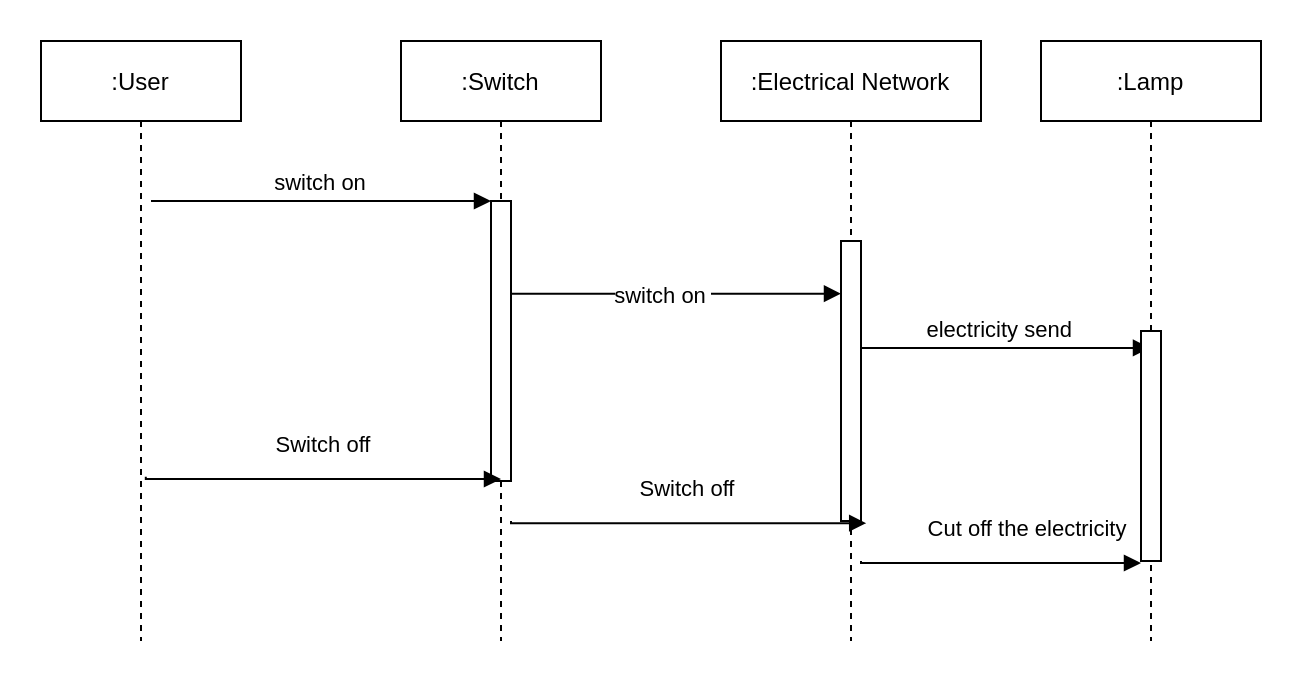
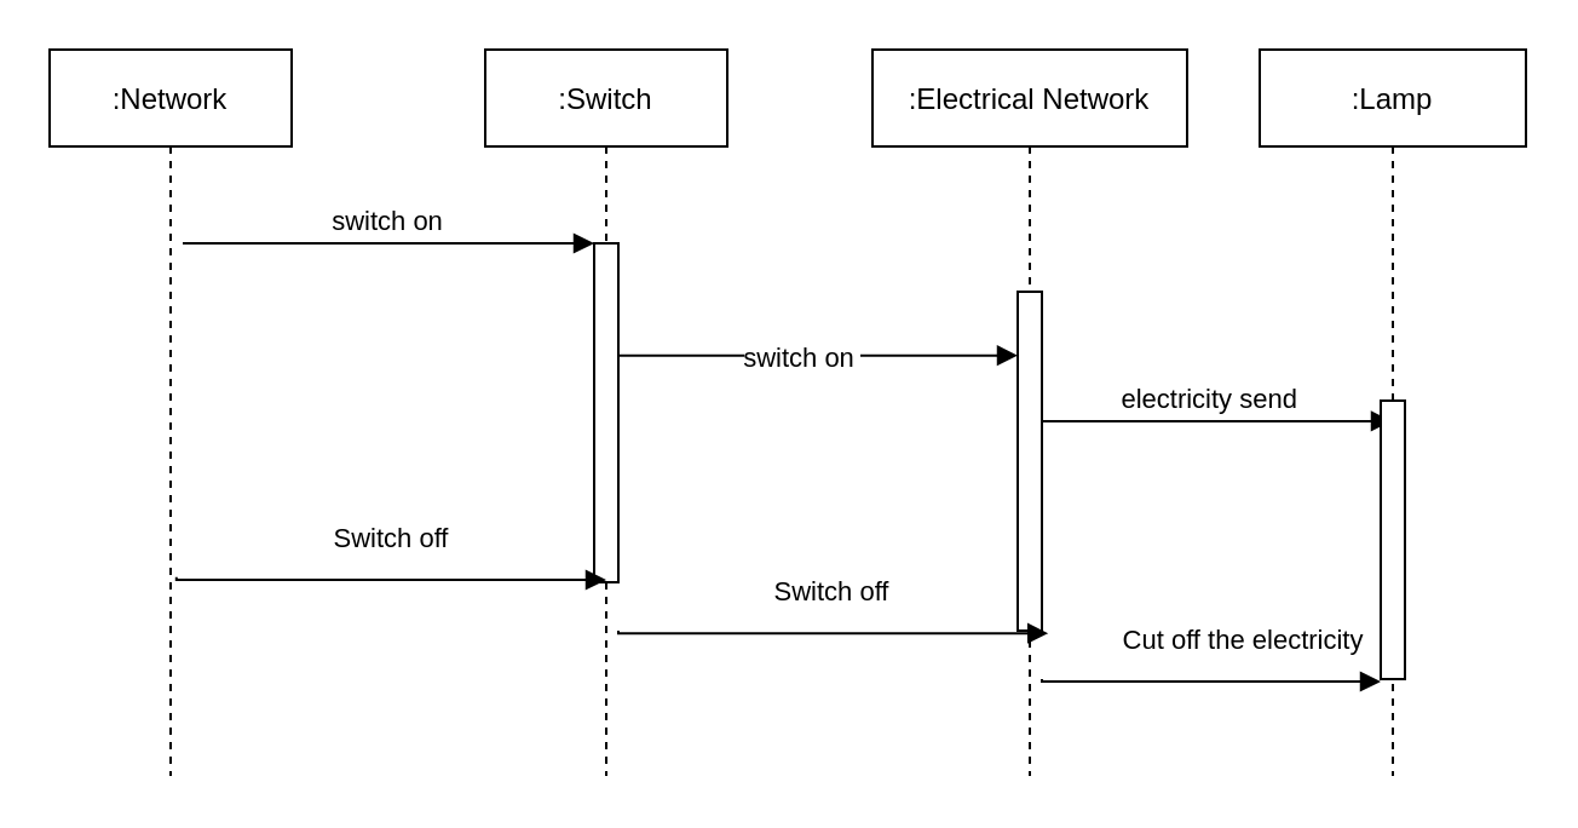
  <mxCell id="0" />
  <mxCell id="1" parent="0" />
- <mxCell id="2" value=":User" style="shape=umlLifeline;perimeter=lifelinePerimeter;container=1;collapsible=0;recursiveResize=0;rounded=0;shadow=0;strokeWidth=1;" parent="1" vertex="1"><mxGeometry x="20" y="20" width="100" height="300" as="geometry" /></mxCell>
+ <mxCell id="2" value=":Network" style="shape=umlLifeline;perimeter=lifelinePerimeter;container=1;collapsible=0;recursiveResize=0;rounded=0;shadow=0;strokeWidth=1;" parent="1" vertex="1"><mxGeometry x="20" y="20" width="100" height="300" as="geometry" /></mxCell>
  <mxCell id="3" value=":Switch" style="shape=umlLifeline;perimeter=lifelinePerimeter;container=1;collapsible=0;recursiveResize=0;rounded=0;shadow=0;strokeWidth=1;" parent="1" vertex="1"><mxGeometry x="200" y="20" width="100" height="300" as="geometry" /></mxCell>
  <mxCell id="4" value="" style="points=[];perimeter=orthogonalPerimeter;rounded=0;shadow=0;strokeWidth=1;" parent="3" vertex="1"><mxGeometry x="45" y="80" width="10" height="140" as="geometry" /></mxCell>
  <mxCell id="5" value="switch on" style="verticalAlign=bottom;endArrow=block;entryX=0;entryY=0;shadow=0;strokeWidth=1;" parent="1" target="4" edge="1"><mxGeometry relative="1" as="geometry"><mxPoint x="75" y="100" as="sourcePoint" /></mxGeometry></mxCell>
  <mxCell id="6" value="switch on" style="verticalAlign=bottom;endArrow=block;entryX=0;entryY=0.188;shadow=0;strokeWidth=1;entryDx=0;entryDy=0;entryPerimeter=0;" parent="1" source="4" target="11" edge="1"><mxGeometry x="-0.091" y="-10" relative="1" as="geometry"><mxPoint x="140" y="140" as="sourcePoint" /><mxPoint as="offset" /></mxGeometry></mxCell>
  <mxCell id="7" value="electricity send" style="verticalAlign=bottom;endArrow=block;exitX=0.56;exitY=0.382;shadow=0;strokeWidth=1;exitDx=0;exitDy=0;exitPerimeter=0;endFill=1;" parent="1" source="11" target="14" edge="1"><mxGeometry relative="1" as="geometry"><mxPoint x="140" y="197" as="targetPoint" /></mxGeometry></mxCell>
  <mxCell id="8" value="" style="edgeStyle=orthogonalEdgeStyle;rounded=0;orthogonalLoop=1;jettySize=auto;html=1;endArrow=block;endFill=1;exitX=0.524;exitY=0.723;exitDx=0;exitDy=0;exitPerimeter=0;" edge="1" parent="1"><mxGeometry relative="1" as="geometry"><mxPoint x="72.4" y="237.9" as="sourcePoint" /><mxPoint x="250" y="239" as="targetPoint" /><Array as="points"><mxPoint x="72" y="239" /></Array></mxGeometry></mxCell>
  <mxCell id="9" value="Switch off" style="edgeLabel;html=1;align=center;verticalAlign=middle;resizable=0;points=[];" vertex="1" connectable="0" parent="8"><mxGeometry x="-0.652" y="6" relative="1" as="geometry"><mxPoint x="58" y="-12" as="offset" /></mxGeometry></mxCell>
  <mxCell id="10" value=":Electrical Network" style="shape=umlLifeline;perimeter=lifelinePerimeter;container=1;collapsible=0;recursiveResize=0;rounded=0;shadow=0;strokeWidth=1;" vertex="1" parent="1"><mxGeometry x="360" y="20" width="130" height="300" as="geometry" /></mxCell>
  <mxCell id="11" value="" style="points=[];perimeter=orthogonalPerimeter;rounded=0;shadow=0;strokeWidth=1;" vertex="1" parent="10"><mxGeometry x="60" y="100" width="10" height="140" as="geometry" /></mxCell>
  <mxCell id="12" value="" style="edgeStyle=orthogonalEdgeStyle;rounded=0;orthogonalLoop=1;jettySize=auto;html=1;endArrow=block;endFill=1;exitX=0.524;exitY=0.723;exitDx=0;exitDy=0;exitPerimeter=0;" edge="1" parent="10"><mxGeometry relative="1" as="geometry"><mxPoint x="-105.0" y="240" as="sourcePoint" /><mxPoint x="72.6" y="241.1" as="targetPoint" /><Array as="points"><mxPoint x="-105.4" y="241.1" /></Array></mxGeometry></mxCell>
  <mxCell id="13" value="Switch off" style="edgeLabel;html=1;align=center;verticalAlign=middle;resizable=0;points=[];" vertex="1" connectable="0" parent="12"><mxGeometry x="-0.652" y="6" relative="1" as="geometry"><mxPoint x="58" y="-12" as="offset" /></mxGeometry></mxCell>
  <mxCell id="14" value=":Lamp" style="shape=umlLifeline;perimeter=lifelinePerimeter;container=1;collapsible=0;recursiveResize=0;rounded=0;shadow=0;strokeWidth=1;" vertex="1" parent="1"><mxGeometry x="520" y="20" width="110" height="300" as="geometry" /></mxCell>
  <mxCell id="15" value="" style="points=[];perimeter=orthogonalPerimeter;rounded=0;shadow=0;strokeWidth=1;" vertex="1" parent="14"><mxGeometry x="50" y="145" width="10" height="115" as="geometry" /></mxCell>
  <mxCell id="16" value="" style="edgeStyle=orthogonalEdgeStyle;rounded=0;orthogonalLoop=1;jettySize=auto;html=1;endArrow=block;endFill=1;exitX=0.524;exitY=0.723;exitDx=0;exitDy=0;exitPerimeter=0;" edge="1" parent="14"><mxGeometry relative="1" as="geometry"><mxPoint x="-90" y="260" as="sourcePoint" /><mxPoint x="50" y="261" as="targetPoint" /><Array as="points"><mxPoint x="-90.4" y="261.1" /></Array></mxGeometry></mxCell>
  <mxCell id="17" value="Cut off the electricity" style="edgeLabel;html=1;align=center;verticalAlign=middle;resizable=0;points=[];" vertex="1" connectable="0" parent="16"><mxGeometry x="-0.652" y="6" relative="1" as="geometry"><mxPoint x="58" y="-12" as="offset" /></mxGeometry></mxCell>
